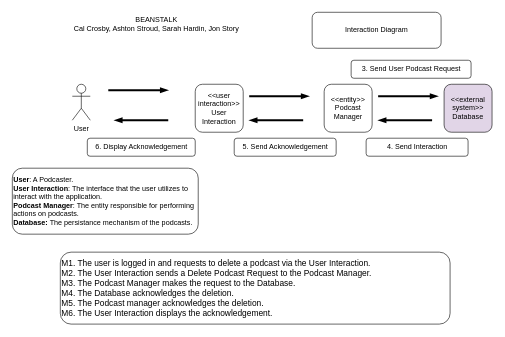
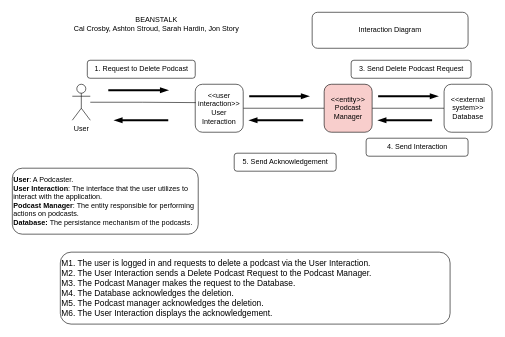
  <mxCell id="0" />
  <mxCell id="1" parent="0" />
- <mxCell id="2" value="Interaction Diagram" style="rounded=1;whiteSpace=wrap;html=1;" parent="1" vertex="1"><mxGeometry x="520" y="20" width="215" height="60" as="geometry" /></mxCell>
+ <mxCell id="2" value="Interaction Diagram" style="rounded=1;whiteSpace=wrap;html=1;" parent="1" vertex="1"><mxGeometry x="520" y="20" width="260" height="60" as="geometry" /></mxCell>
  <mxCell id="3" value="&lt;span style=&quot;font-size: 14px;&quot;&gt;M1. The user is logged in and requests to delete a podcast via the User Interaction.&lt;br&gt;M2. The User Interaction sends a Delete Podcast Request to the Podcast Manager.&lt;br&gt;M3. The Podcast Manager makes the request to the Database.&lt;br&gt;M4. The Database acknowledges the deletion.&lt;br&gt;M5. The Podcast manager acknowledges the deletion.&lt;br&gt;M6. The User Interaction displays the acknowledgement.&lt;br&gt;&lt;/span&gt;" style="rounded=1;whiteSpace=wrap;html=1;align=left;" parent="1" vertex="1"><mxGeometry x="100" y="420" width="650" height="120" as="geometry" /></mxCell>
  <mxCell id="4" value="&lt;b&gt;User&lt;/b&gt;: A Podcaster.&lt;br&gt;&lt;b&gt;User Interaction&lt;/b&gt;: The interface that the user utilizes to interact with the application.&lt;br&gt;&lt;b&gt;Podcast Manager&lt;/b&gt;: The entity responsible for performing actions on podcasts.&lt;br&gt;&lt;b&gt;Database:&lt;/b&gt;&amp;nbsp;The persistance mechanism of the podcasts." style="rounded=1;whiteSpace=wrap;html=1;align=left;" parent="1" vertex="1"><mxGeometry x="20" y="280" width="310" height="110" as="geometry" /></mxCell>
  <mxCell id="5" value="User" style="shape=umlActor;verticalLabelPosition=bottom;verticalAlign=top;html=1;outlineConnect=0;" parent="1" vertex="1"><mxGeometry x="120" y="140" width="30" height="60" as="geometry" /></mxCell>
+ <mxCell id="6" style="edgeStyle=orthogonalEdgeStyle;rounded=0;orthogonalLoop=1;jettySize=auto;html=1;entryX=0;entryY=0.5;entryDx=0;entryDy=0;endArrow=none;endFill=0;" parent="1" source="7" target="17" edge="1"><mxGeometry relative="1" as="geometry" /></mxCell>
  <mxCell id="7" value="&amp;lt;&amp;lt;user interaction&amp;gt;&amp;gt;&lt;br&gt;User Interaction" style="whiteSpace=wrap;html=1;aspect=fixed;rounded=1;" parent="1" vertex="1"><mxGeometry x="325" y="140" width="80" height="80" as="geometry" /></mxCell>
+ <mxCell id="8" style="edgeStyle=orthogonalEdgeStyle;rounded=0;orthogonalLoop=1;jettySize=auto;html=1;entryX=0.01;entryY=0.383;entryDx=0;entryDy=0;entryPerimeter=0;endArrow=none;endFill=0;" parent="1" source="5" target="7" edge="1"><mxGeometry relative="1" as="geometry" /></mxCell>
  <mxCell id="9" value="" style="endArrow=blockThin;html=1;rounded=0;strokeWidth=3;endFill=1;" parent="1" edge="1"><mxGeometry width="50" height="50" relative="1" as="geometry"><mxPoint x="180" y="150" as="sourcePoint" /><mxPoint x="280" y="150" as="targetPoint" /><Array as="points" /></mxGeometry></mxCell>
  <mxCell id="10" value="" style="endArrow=blockThin;html=1;rounded=0;strokeWidth=3;endFill=1;" parent="1" edge="1"><mxGeometry width="50" height="50" relative="1" as="geometry"><mxPoint x="280" y="200" as="sourcePoint" /><mxPoint x="190" y="200" as="targetPoint" /><Array as="points" /></mxGeometry></mxCell>
  <mxCell id="11" value="" style="endArrow=blockThin;html=1;rounded=0;strokeWidth=3;endFill=1;" parent="1" edge="1"><mxGeometry width="50" height="50" relative="1" as="geometry"><mxPoint x="505" y="200" as="sourcePoint" /><mxPoint x="415" y="200" as="targetPoint" /><Array as="points" /></mxGeometry></mxCell>
  <mxCell id="12" value="" style="endArrow=blockThin;html=1;rounded=0;strokeWidth=3;endFill=1;" parent="1" edge="1"><mxGeometry width="50" height="50" relative="1" as="geometry"><mxPoint x="415" y="160" as="sourcePoint" /><mxPoint x="515" y="160" as="targetPoint" /><Array as="points" /></mxGeometry></mxCell>
- <mxCell id="14" value="5. Send Acknowledgement" style="text;html=1;align=center;verticalAlign=middle;resizable=0;points=[];autosize=1;strokeColor=default;fillColor=none;rounded=1;" parent="1" vertex="1"><mxGeometry x="390" y="230" width="170" height="30" as="geometry" /></mxCell>
- <mxCell id="15" value="6. Display Acknowledgement" style="text;html=1;align=center;verticalAlign=middle;resizable=0;points=[];autosize=1;strokeColor=default;fillColor=none;rounded=1;" parent="1" vertex="1"><mxGeometry x="145" y="230" width="180" height="30" as="geometry" /></mxCell>
- <mxCell id="17" value="&amp;lt;&amp;lt;entity&amp;gt;&amp;gt;&lt;br&gt;Podcast Manager" style="whiteSpace=wrap;html=1;aspect=fixed;rounded=1;" parent="1" vertex="1"><mxGeometry x="540" y="140" width="80" height="80" as="geometry" /></mxCell>
- <mxCell id="18" value="&amp;lt;&amp;lt;external system&amp;gt;&amp;gt;&lt;br&gt;Database" style="whiteSpace=wrap;html=1;aspect=fixed;rounded=1;fillColor=#e1d5e7;" parent="1" vertex="1"><mxGeometry x="740" y="140" width="80" height="80" as="geometry" /></mxCell>
+ <mxCell id="13" value="1. Request to Delete Podcast" style="text;html=1;align=center;verticalAlign=middle;resizable=0;points=[];autosize=1;strokeColor=default;fillColor=none;rounded=1;" parent="1" vertex="1"><mxGeometry x="145" y="100" width="180" height="30" as="geometry" /></mxCell>
+ <mxCell id="14" value="5. Send Acknowledgement" style="text;html=1;align=center;verticalAlign=middle;resizable=0;points=[];autosize=1;strokeColor=default;fillColor=none;rounded=1;" parent="1" vertex="1"><mxGeometry x="390" y="255" width="170" height="30" as="geometry" /></mxCell>
+ <mxCell id="16" style="edgeStyle=orthogonalEdgeStyle;rounded=0;orthogonalLoop=1;jettySize=auto;html=1;entryX=0;entryY=0.5;entryDx=0;entryDy=0;endArrow=none;endFill=0;" parent="1" source="17" target="18" edge="1"><mxGeometry relative="1" as="geometry" /></mxCell>
+ <mxCell id="17" value="&amp;lt;&amp;lt;entity&amp;gt;&amp;gt;&lt;br&gt;Podcast Manager" style="whiteSpace=wrap;html=1;aspect=fixed;rounded=1;fillColor=#f8cecc;" parent="1" vertex="1"><mxGeometry x="540" y="140" width="80" height="80" as="geometry" /></mxCell>
+ <mxCell id="18" value="&amp;lt;&amp;lt;external system&amp;gt;&amp;gt;&lt;br&gt;Database" style="whiteSpace=wrap;html=1;aspect=fixed;rounded=1;" parent="1" vertex="1"><mxGeometry x="740" y="140" width="80" height="80" as="geometry" /></mxCell>
  <mxCell id="19" value="" style="endArrow=blockThin;html=1;rounded=0;strokeWidth=3;endFill=1;" parent="1" edge="1"><mxGeometry width="50" height="50" relative="1" as="geometry"><mxPoint x="630" y="160" as="sourcePoint" /><mxPoint x="730" y="160" as="targetPoint" /><Array as="points" /></mxGeometry></mxCell>
  <mxCell id="20" value="" style="endArrow=blockThin;html=1;rounded=0;strokeWidth=3;endFill=1;" parent="1" edge="1"><mxGeometry width="50" height="50" relative="1" as="geometry"><mxPoint x="720" y="200" as="sourcePoint" /><mxPoint x="630" y="200" as="targetPoint" /><Array as="points" /></mxGeometry></mxCell>
- <mxCell id="21" value="3. Send User Podcast Request" style="text;html=1;align=center;verticalAlign=middle;resizable=0;points=[];autosize=1;strokeColor=default;fillColor=none;rounded=1;" parent="1" vertex="1"><mxGeometry x="585" y="100" width="200" height="30" as="geometry" /></mxCell>
+ <mxCell id="21" value="3. Send Delete Podcast Request" style="text;html=1;align=center;verticalAlign=middle;resizable=0;points=[];autosize=1;strokeColor=default;fillColor=none;rounded=1;" parent="1" vertex="1"><mxGeometry x="585" y="100" width="200" height="30" as="geometry" /></mxCell>
  <mxCell id="22" value="4. Send Interaction" style="text;html=1;align=center;verticalAlign=middle;resizable=0;points=[];autosize=1;strokeColor=default;fillColor=none;rounded=1;" parent="1" vertex="1"><mxGeometry x="610" y="230" width="170" height="30" as="geometry" /></mxCell>
  <mxCell id="23" value="BEANSTALK&lt;br&gt;Cal Crosby, Ashton Stroud, Sarah Hardin, Jon Story" style="text;html=1;align=center;verticalAlign=middle;resizable=0;points=[];autosize=1;strokeColor=none;fillColor=none;" parent="1" vertex="1"><mxGeometry x="110" y="20" width="300" height="40" as="geometry" /></mxCell>
